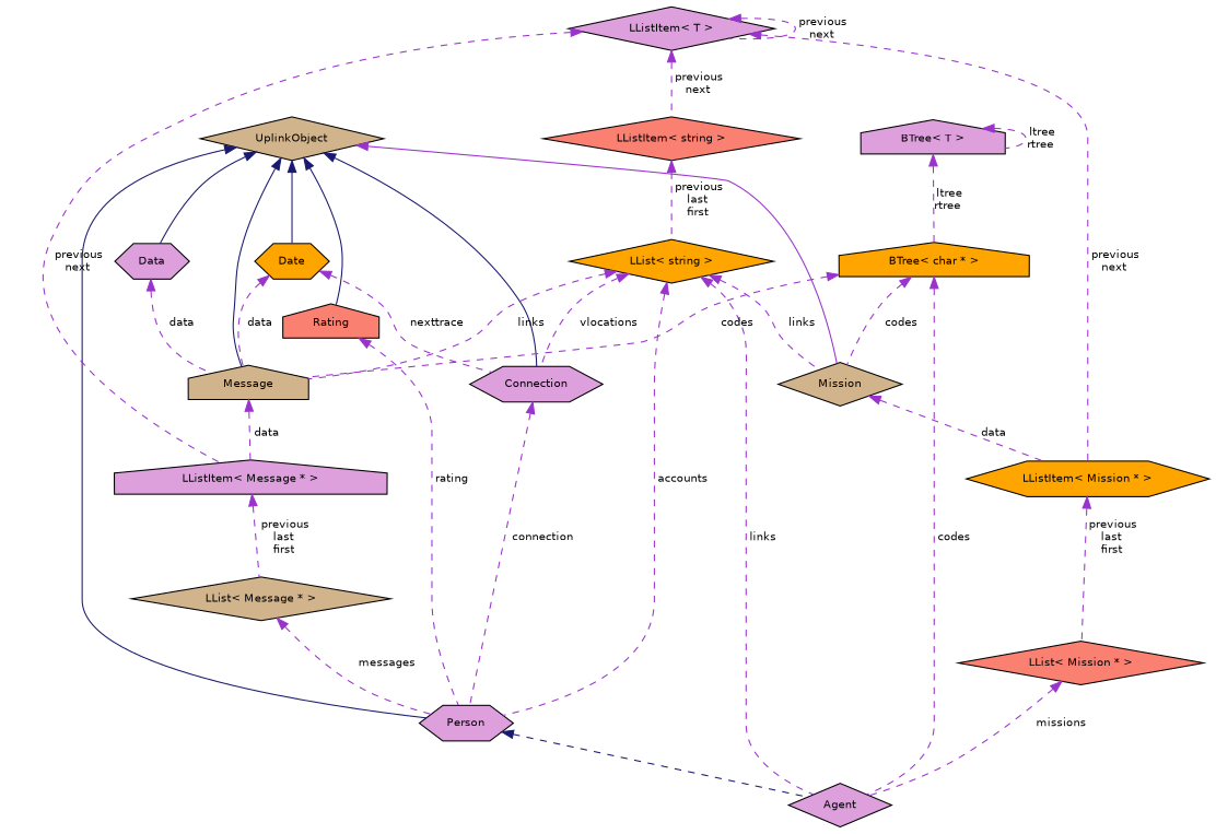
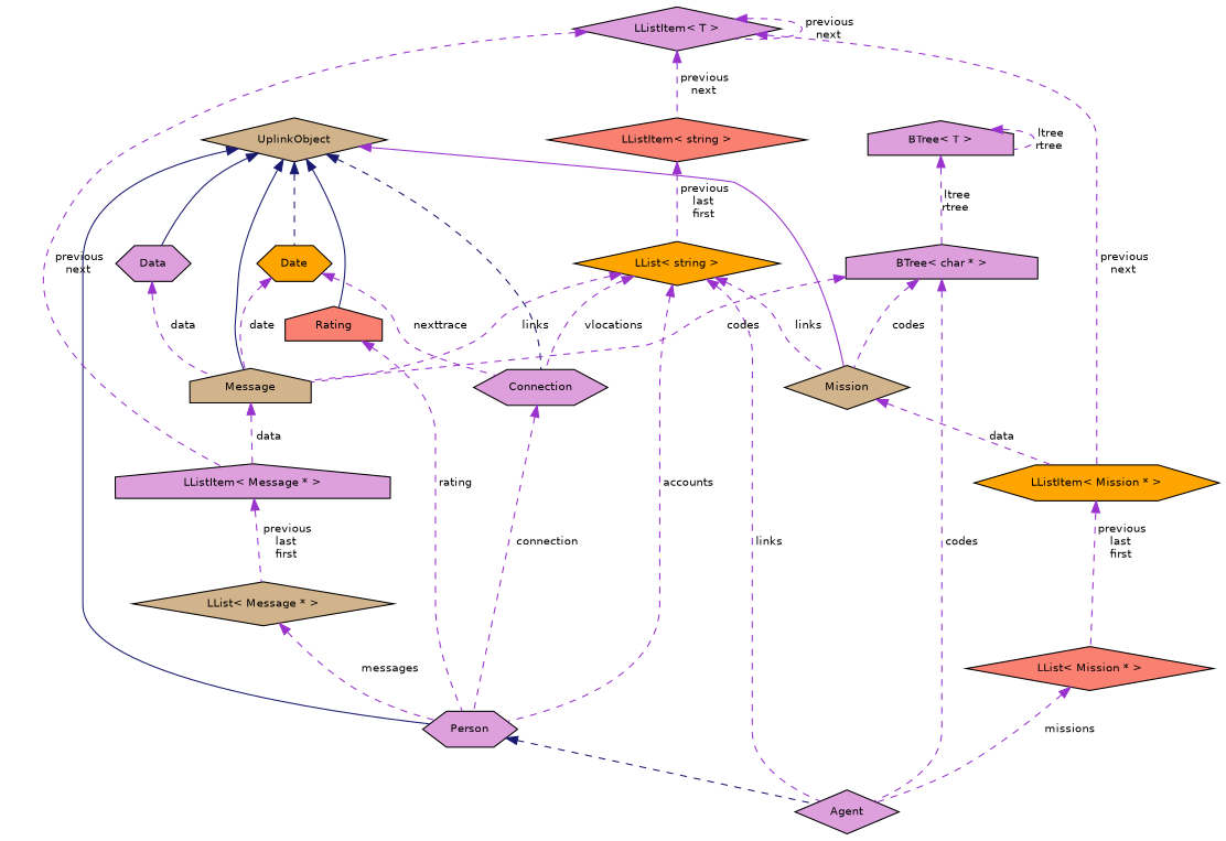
  digraph {
    node [color=black fillcolor=plum fontname=Helvetica fontsize=10 shape=diamond style=filled]
    edge [color=darkorchid3 dir=back fontname=Helvetica fontsize=10 labelfontname=Helvetica labelfontsize=10 style=dashed]
    n1 [fontcolor=black height=0.2 label=Agent width=0.4]
    n2 [height=0.2 label=Person shape=hexagon width=0.4]
    n3 [fillcolor=tan height=0.2 label=UplinkObject width=0.4]
    n4 [fillcolor=tan height=0.2 label=Message shape=house width=0.4]
    n5 [height=0.2 label=Data shape=hexagon width=0.4]
    n6 [fillcolor=orange height=0.2 label=Date shape=hexagon width=0.4]
    n7 [fillcolor=salmon height=0.2 label=Rating shape=house width=0.4]
    n8 [height=0.2 label=Connection shape=hexagon width=0.4]
    n9 [fillcolor=tan height=0.2 label=Mission width=0.4]
    n10 [height=0.2 label="LListItem\< Message * \>" shape=house width=0.4]
    n11 [fillcolor=orange height=0.2 label="LListItem\< Mission * \>" shape=hexagon width=0.4]
    n12 [fillcolor=orange height=0.2 label="LList\< string \>" width=0.4]
    n13 [fillcolor=salmon height=0.2 label="LListItem\< string \>" width=0.4]
    n14 [height=0.2 label="LListItem\< T \>" width=0.4]
    n15 [fillcolor=tan height=0.2 label="LList\< Message * \>" width=0.4]
    n16 [fillcolor=salmon height=0.2 label="LList\< Mission * \>" width=0.4]
-   n17 [fillcolor=orange height=0.2 label="BTree\< char * \>" shape=house width=0.4]
+   n17 [height=0.2 label="BTree\< char * \>" shape=house width=0.4]
    n18 [height=0.2 label="BTree\< T \>" shape=house width=0.4]
    n2 -> n1 [color=midnightblue]
    n3 -> n2 [color=midnightblue style=solid]
    n3 -> n4 [color=midnightblue style=solid]
    n3 -> n5 [color=midnightblue style=solid]
-   n3 -> n6 [color=midnightblue style=solid]
+   n3 -> n6 [color=midnightblue]
    n3 -> n7 [color=midnightblue style=solid]
-   n3 -> n8 [color=midnightblue style=solid]
+   n3 -> n8 [color=midnightblue]
    n3 -> n9 [style=solid]
    n4 -> n10 [label=" data"]
    n5 -> n4 [label=" data"]
-   n6 -> n4 [label=" data"]
+   n6 -> n4 [label=" date"]
    n6 -> n8 [label=" nexttrace"]
    n7 -> n2 [label=" rating"]
    n8 -> n2 [label=" connection"]
    n9 -> n11 [label=" data"]
    n10 -> n15 [label=" previous\nlast\nfirst"]
    n11 -> n16 [label=" previous\nlast\nfirst"]
    n12 -> n1 [label=" links"]
    n12 -> n2 [label=" accounts"]
    n12 -> n4 [label=" links"]
    n12 -> n8 [label=" vlocations"]
    n12 -> n9 [label=" links"]
    n13 -> n12 [label=" previous\nlast\nfirst"]
    n14 -> n10 [label=" previous\nnext"]
    n14 -> n11 [label=" previous\nnext"]
    n14 -> n13 [label=" previous\nnext"]
    n14 -> n14 [label=" previous\nnext"]
    n15 -> n2 [label=" messages"]
    n16 -> n1 [label=" missions"]
    n17 -> n1 [label=" codes"]
    n17 -> n4 [label=" codes"]
    n17 -> n9 [label=" codes"]
    n18 -> n17 [label=" ltree\nrtree"]
    n18 -> n18 [label=" ltree\nrtree"]
  }
